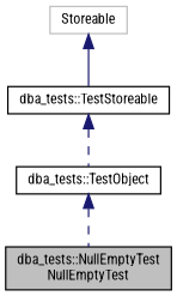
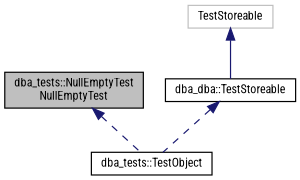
  digraph {
    fontname="Roboto Condensed"
    node [color=black fillcolor=white fontname="Roboto Condensed" fontsize=10 shape=record style=filled]
    edge [color=midnightblue dir=back fontname="Roboto Condensed" fontsize=10 labelfontname=Helvetica labelfontsize=10 style=dashed]
    n1 [fillcolor=grey75 fontcolor=black height=0.2 label="dba_tests::NullEmptyTest\lNullEmptyTest" width=0.4]
    n2 [height=0.2 label="dba_tests::TestObject" width=0.4]
-   n3 [height=0.2 label="dba_tests::TestStoreable" width=0.4]
-   n4 [color=grey75 height=0.2 label=Storeable width=0.4]
-   n2 -> n1
+   n3 [height=0.2 label="dba_dba::TestStoreable" width=0.4]
+   n4 [color=grey75 height=0.2 label=TestStoreable width=0.4]
+   n1 -> n2
    n3 -> n2
    n4 -> n3 [style=solid]
  }
